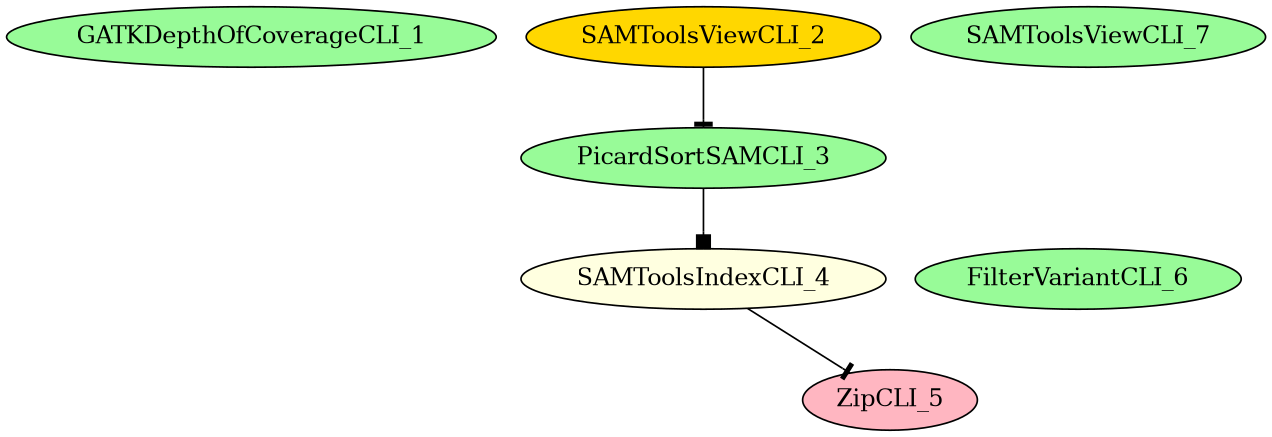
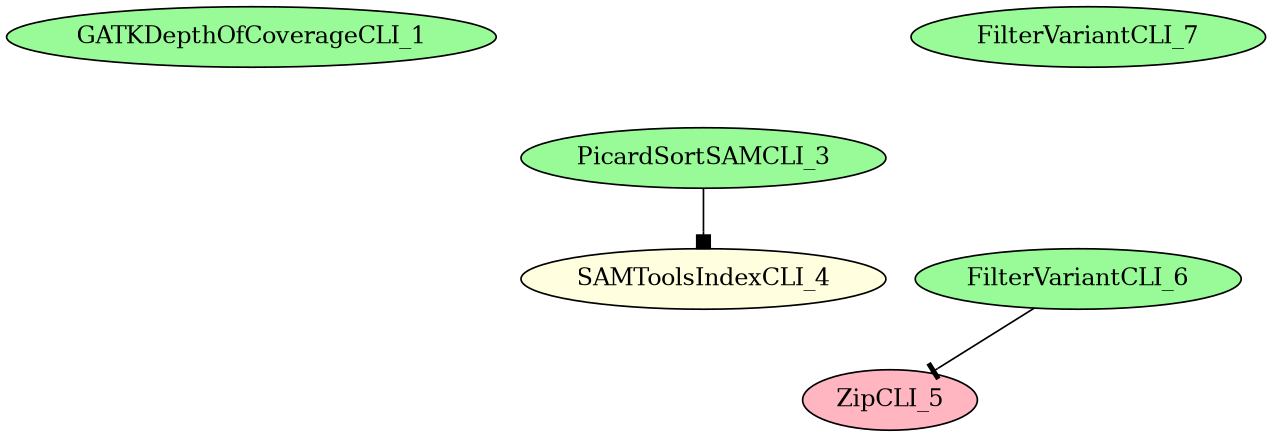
  digraph {
    node [fillcolor=palegreen style=filled]
    edge [arrowhead=tee]
    n1 [label=GATKDepthOfCoverageCLI_1]
-   n2 [fillcolor=gold label=SAMToolsViewCLI_2]
    n3 [label=PicardSortSAMCLI_3]
    n4 [fillcolor=lightyellow label=SAMToolsIndexCLI_4]
    n5 [fillcolor=lightpink label=ZipCLI_5]
    n6 [label=FilterVariantCLI_6]
-   n7 [label=SAMToolsViewCLI_7]
-   n2 -> n3
+   n7 [label=FilterVariantCLI_7]
    n3 -> n4 [arrowhead=box]
-   n4 -> n5
+   n6 -> n5
  }
